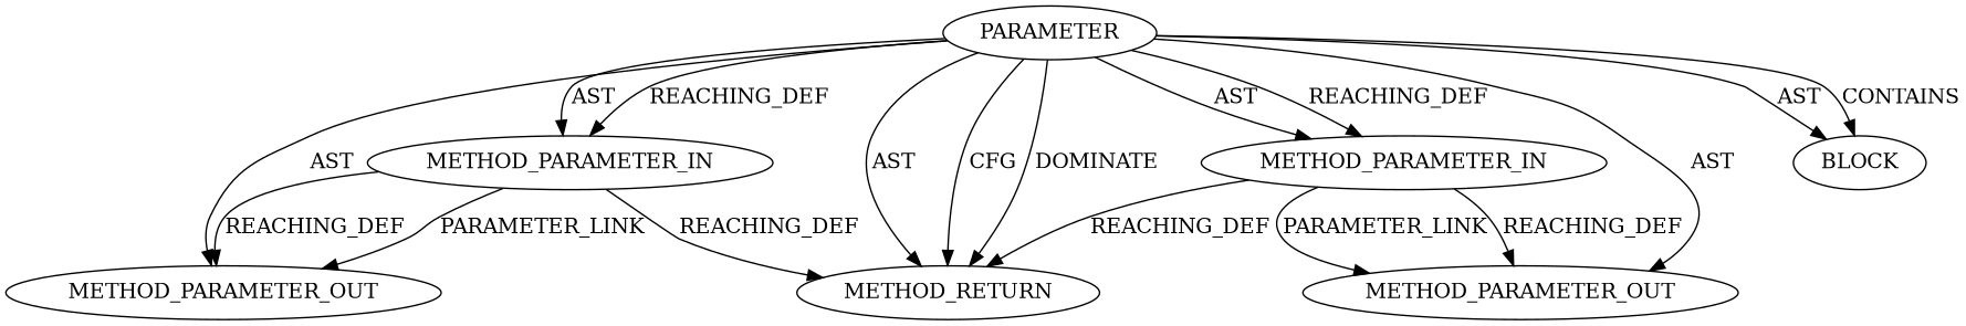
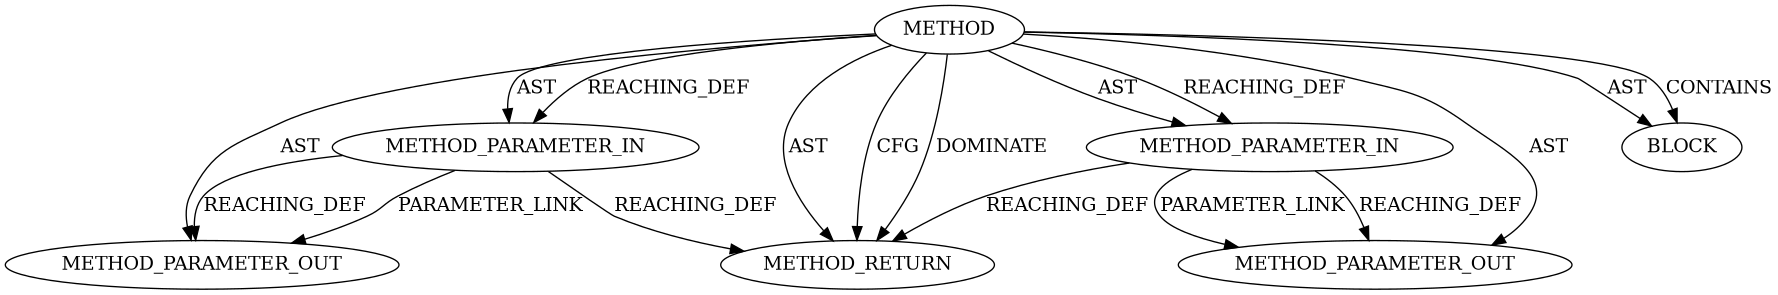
  digraph {
    node [CODE=p2 EVALUATION_STRATEGY=BY_VALUE IS_VARIADIC=false ORDER=2 TYPE_FULL_NAME=ANY]
    n1 [INDEX=2 NAME=p2 label=METHOD_PARAMETER_OUT]
    n2 [INDEX=2 NAME=p2 label=METHOD_PARAMETER_IN]
    n3 [CODE=RET label=METHOD_RETURN IS_VARIADIC=""]
-   n4 [AST_PARENT_FULL_NAME="<global>" AST_PARENT_TYPE=NAMESPACE_BLOCK CODE="<empty>" FILENAME="<empty>" FULL_NAME="<operator>.greaterThan" IS_EXTERNAL=true NAME="<operator>.greaterThan" ORDER=0 label=PARAMETER EVALUATION_STRATEGY="" IS_VARIADIC="" TYPE_FULL_NAME=""]
+   n4 [AST_PARENT_FULL_NAME="<global>" AST_PARENT_TYPE=NAMESPACE_BLOCK CODE="<empty>" FILENAME="<empty>" FULL_NAME="<operator>.greaterThan" IS_EXTERNAL=true NAME="<operator>.greaterThan" ORDER=0 label=METHOD EVALUATION_STRATEGY="" IS_VARIADIC="" TYPE_FULL_NAME=""]
    n5 [CODE=p1 INDEX=1 NAME=p1 ORDER=1 label=METHOD_PARAMETER_IN]
    n6 [CODE=p1 INDEX=1 NAME=p1 ORDER=1 label=METHOD_PARAMETER_OUT]
    n7 [ARGUMENT_INDEX=1 CODE="<empty>" ORDER=1 label=BLOCK EVALUATION_STRATEGY="" IS_VARIADIC=""]
    n2 -> n1 [VARIABLE=p2 label=REACHING_DEF]
    n2 -> n1 [label=PARAMETER_LINK]
    n2 -> n3 [VARIABLE=p2 label=REACHING_DEF]
    n4 -> n1 [label=AST]
    n4 -> n2 [label=AST]
    n4 -> n2 [label=REACHING_DEF]
    n4 -> n3 [label=AST]
    n4 -> n3 [label=CFG]
    n4 -> n3 [label=DOMINATE]
    n4 -> n5 [label=AST]
    n4 -> n5 [label=REACHING_DEF]
    n4 -> n6 [label=AST]
    n4 -> n7 [label=AST]
    n4 -> n7 [label=CONTAINS]
    n5 -> n3 [VARIABLE=p1 label=REACHING_DEF]
    n5 -> n6 [label=PARAMETER_LINK]
    n5 -> n6 [VARIABLE=p1 label=REACHING_DEF]
  }
